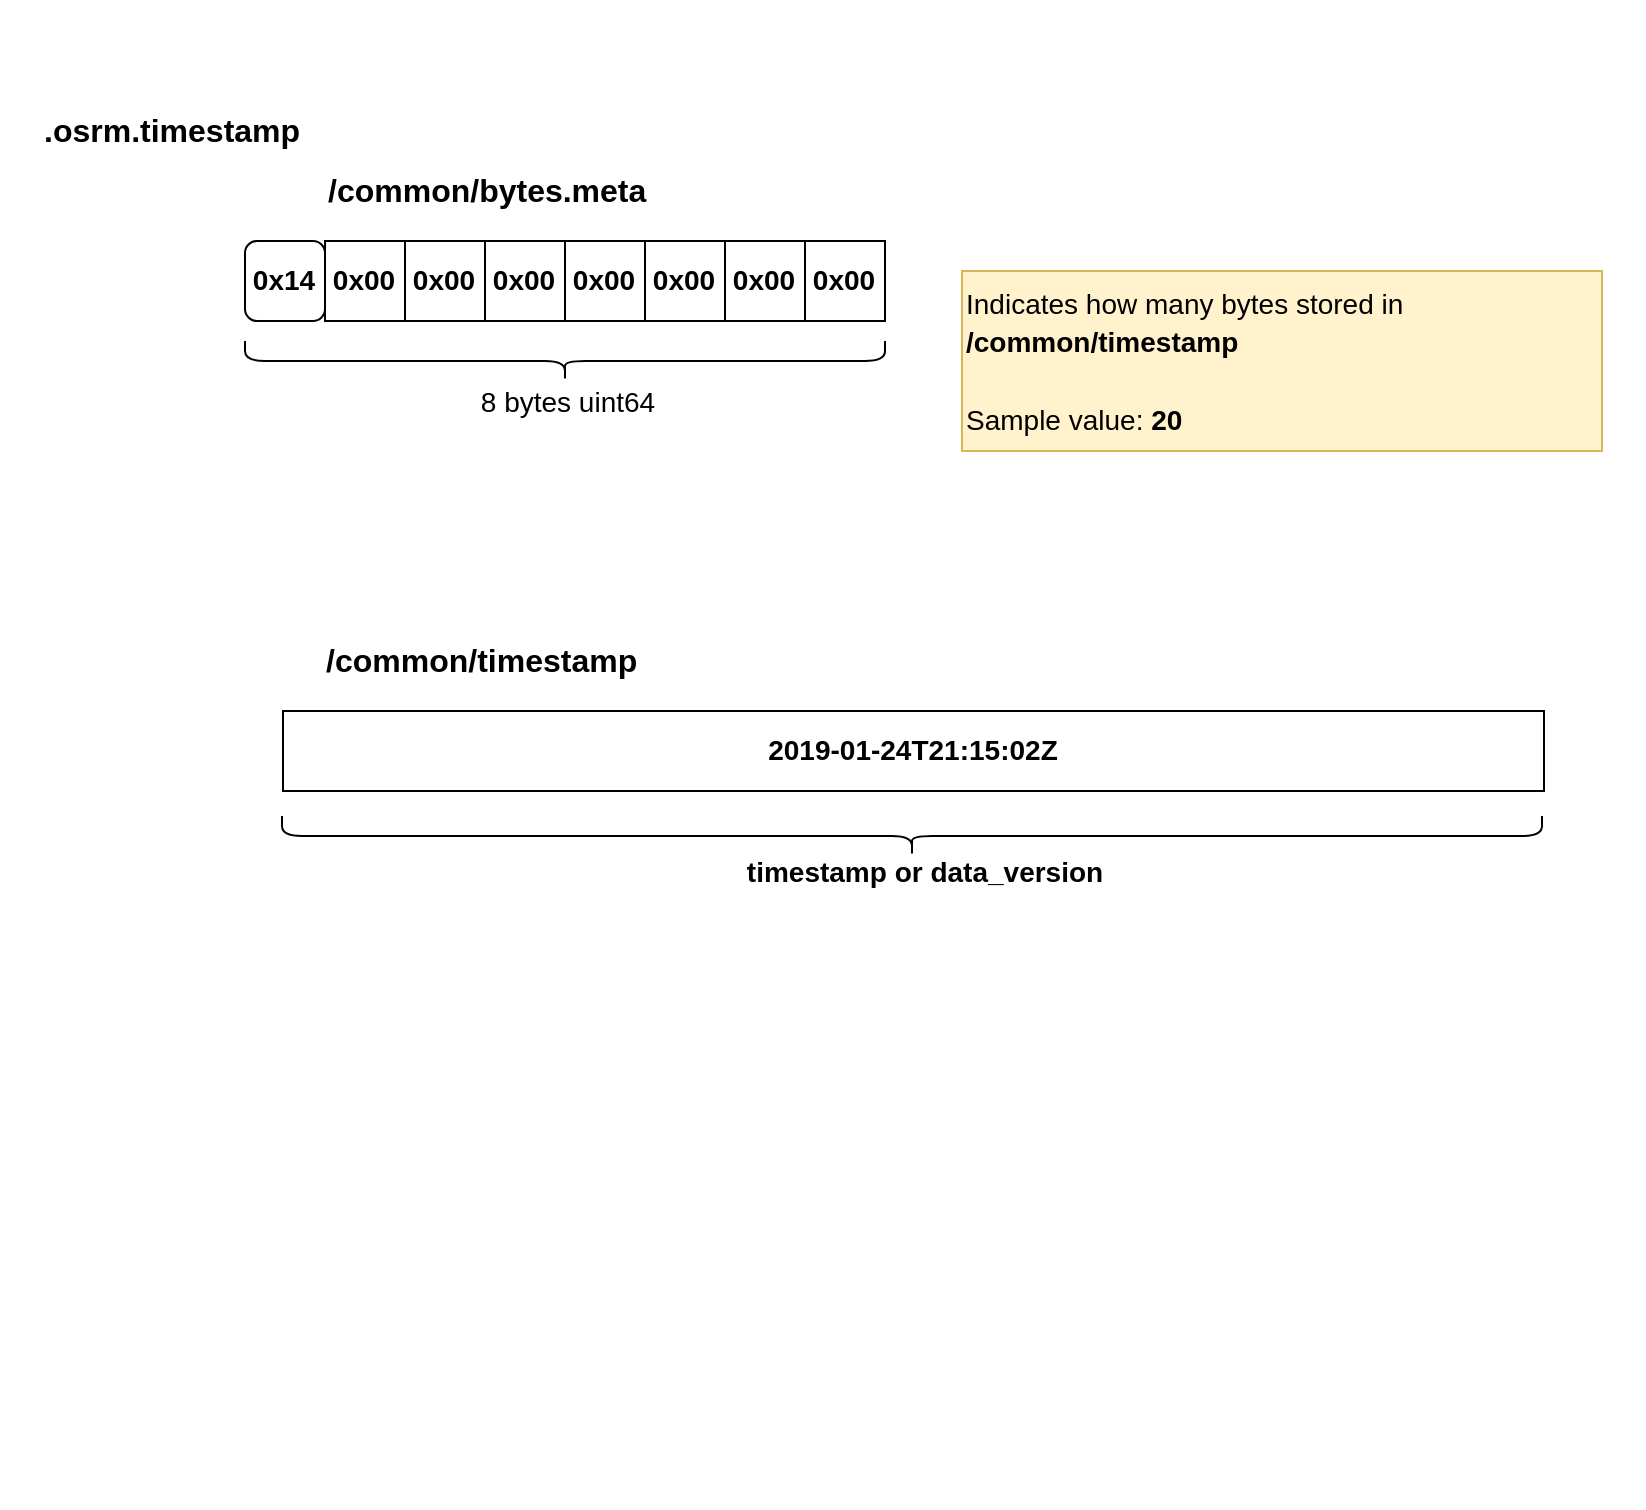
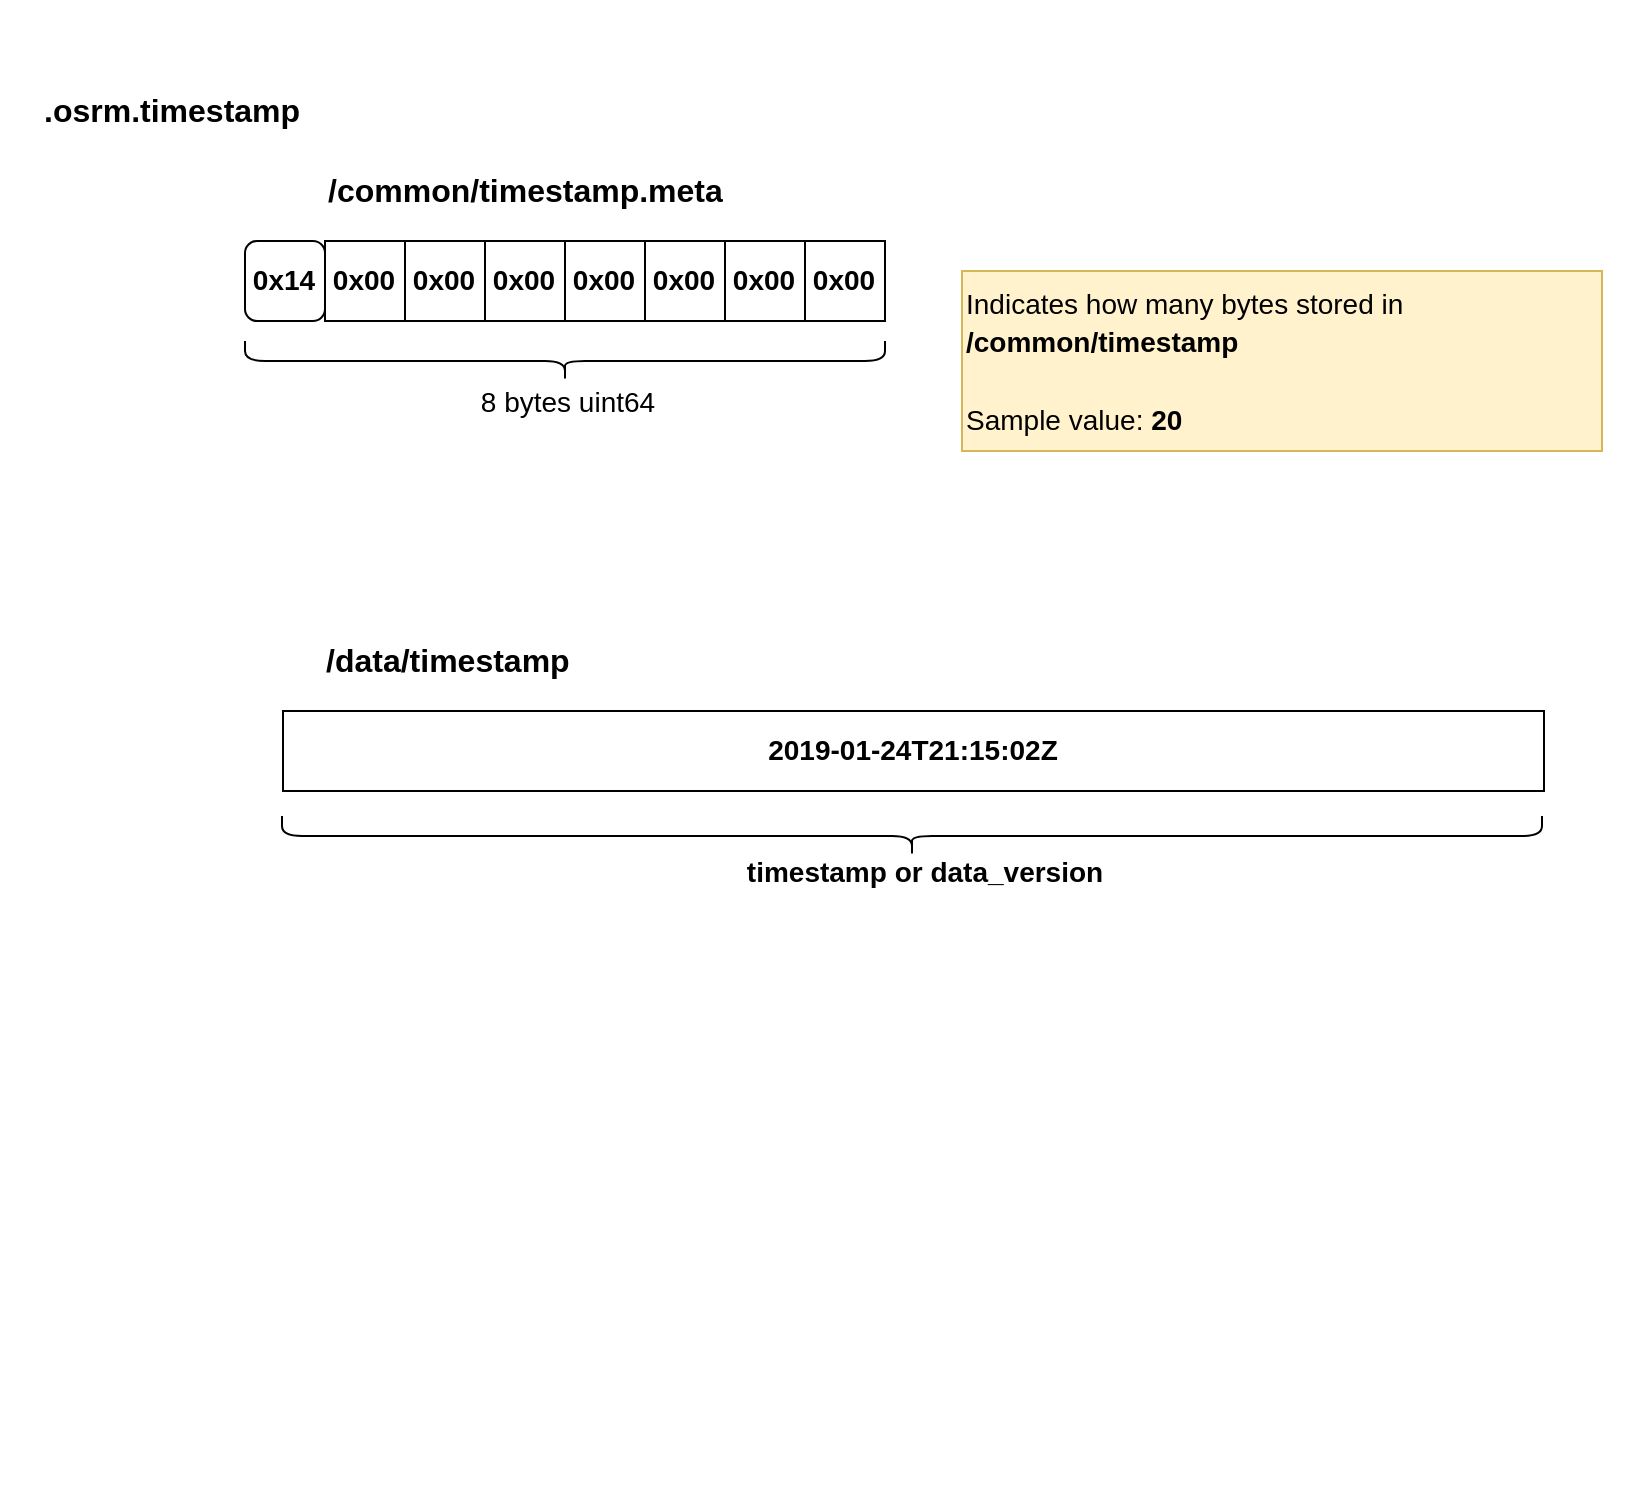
  <mxCell id="0" />
  <mxCell id="1" parent="0" />
  <mxCell id="2" value="0x14" style="whiteSpace=wrap;html=1;fontStyle=1;fontSize=14;rounded=1;" parent="1" vertex="1"><mxGeometry x="122" y="120" width="40" height="40" as="geometry" /></mxCell>
  <mxCell id="3" value="0x00" style="rounded=0;whiteSpace=wrap;html=1;fontStyle=1;fontSize=14;" parent="1" vertex="1"><mxGeometry x="162" y="120" width="40" height="40" as="geometry" /></mxCell>
  <mxCell id="4" value="0x00" style="rounded=0;whiteSpace=wrap;html=1;fontStyle=1;fontSize=14;" parent="1" vertex="1"><mxGeometry x="202" y="120" width="40" height="40" as="geometry" /></mxCell>
  <mxCell id="5" value="0x00" style="rounded=0;whiteSpace=wrap;html=1;fontStyle=1;fontSize=14;" parent="1" vertex="1"><mxGeometry x="242" y="120" width="40" height="40" as="geometry" /></mxCell>
  <mxCell id="6" value="0x00" style="rounded=0;whiteSpace=wrap;html=1;fontStyle=1;fontSize=14;" parent="1" vertex="1"><mxGeometry x="282" y="120" width="40" height="40" as="geometry" /></mxCell>
  <mxCell id="7" value="0x00" style="rounded=0;whiteSpace=wrap;html=1;fontStyle=1;fontSize=14;" parent="1" vertex="1"><mxGeometry x="322" y="120" width="40" height="40" as="geometry" /></mxCell>
  <mxCell id="8" value="0x00" style="rounded=0;whiteSpace=wrap;html=1;fontStyle=1;fontSize=14;" parent="1" vertex="1"><mxGeometry x="362" y="120" width="40" height="40" as="geometry" /></mxCell>
  <mxCell id="9" value="0x00" style="rounded=0;whiteSpace=wrap;html=1;fontStyle=1;fontSize=14;" parent="1" vertex="1"><mxGeometry x="402" y="120" width="40" height="40" as="geometry" /></mxCell>
  <mxCell id="10" value="" style="shape=curlyBracket;whiteSpace=wrap;html=1;rounded=1;fontSize=14;rotation=-90;" parent="1" vertex="1"><mxGeometry x="272" y="20" width="20" height="320" as="geometry" /></mxCell>
  <mxCell id="11" value="8 bytes uint64" style="text;html=1;strokeColor=none;fillColor=none;align=center;verticalAlign=middle;whiteSpace=wrap;rounded=0;fontSize=14;" parent="1" vertex="1"><mxGeometry x="202" y="191" width="164" height="20" as="geometry" /></mxCell>
- <mxCell id="12" value=".osrm.timestamp" style="text;html=1;strokeColor=none;fillColor=none;align=left;verticalAlign=middle;whiteSpace=wrap;rounded=0;fontSize=16;fontStyle=1" parent="1" vertex="1"><mxGeometry x="20" y="55" width="245" height="20" as="geometry" /></mxCell>
- <mxCell id="13" value="/common/bytes.meta" style="text;html=1;strokeColor=none;fillColor=none;align=left;verticalAlign=middle;whiteSpace=wrap;rounded=0;fontSize=16;fontStyle=1" parent="1" vertex="1"><mxGeometry x="162" y="85" width="245" height="20" as="geometry" /></mxCell>
+ <mxCell id="12" value=".osrm.timestamp" style="text;html=1;strokeColor=none;fillColor=none;align=left;verticalAlign=middle;whiteSpace=wrap;rounded=0;fontSize=16;fontStyle=1" parent="1" vertex="1"><mxGeometry x="20" y="45" width="245" height="20" as="geometry" /></mxCell>
+ <mxCell id="13" value="/common/timestamp.meta" style="text;html=1;strokeColor=none;fillColor=none;align=left;verticalAlign=middle;whiteSpace=wrap;rounded=0;fontSize=16;fontStyle=1" parent="1" vertex="1"><mxGeometry x="162" y="85" width="245" height="20" as="geometry" /></mxCell>
  <mxCell id="14" value="&lt;font style=&quot;font-size: 14px&quot;&gt;&lt;span style=&quot;font-weight: normal&quot;&gt;Indicates how many bytes stored in &lt;br&gt;&lt;/span&gt;/common/timestamp&lt;br&gt;&lt;br&gt;&lt;span style=&quot;font-weight: 400 ; text-align: center&quot;&gt;Sample value:&amp;nbsp;&lt;/span&gt;&lt;b style=&quot;text-align: center&quot;&gt;20&lt;/b&gt;&lt;br&gt;&lt;/font&gt;" style="text;html=1;strokeColor=#d6b656;fillColor=#fff2cc;align=left;verticalAlign=middle;whiteSpace=wrap;rounded=0;fontSize=16;fontStyle=1" parent="1" vertex="1"><mxGeometry x="480.5" y="135" width="320" height="90" as="geometry" /></mxCell>
- <mxCell id="15" value="/common/timestamp" style="text;html=1;strokeColor=none;fillColor=none;align=left;verticalAlign=middle;whiteSpace=wrap;rounded=0;fontSize=16;fontStyle=1" parent="1" vertex="1"><mxGeometry x="161" y="320" width="245" height="20" as="geometry" /></mxCell>
+ <mxCell id="15" value="/data/timestamp" style="text;html=1;strokeColor=none;fillColor=none;align=left;verticalAlign=middle;whiteSpace=wrap;rounded=0;fontSize=16;fontStyle=1" parent="1" vertex="1"><mxGeometry x="161" y="320" width="245" height="20" as="geometry" /></mxCell>
  <mxCell id="16" value="2019-01-24T21:15:02Z" style="rounded=0;whiteSpace=wrap;html=1;fontStyle=1;fontSize=14;" parent="1" vertex="1"><mxGeometry x="141" y="355" width="630.5" height="40" as="geometry" /></mxCell>
  <mxCell id="17" value="" style="shape=curlyBracket;whiteSpace=wrap;html=1;rounded=1;fontSize=14;rotation=-90;" parent="1" vertex="1"><mxGeometry x="445.5" y="102.5" width="20" height="630" as="geometry" /></mxCell>
  <mxCell id="18" value="&lt;b&gt;timestamp or data_version&lt;/b&gt;&lt;b&gt;&lt;br&gt;&lt;/b&gt;" style="text;html=1;strokeColor=none;fillColor=none;align=center;verticalAlign=middle;whiteSpace=wrap;rounded=0;fontSize=14;" parent="1" vertex="1"><mxGeometry x="320" y="408" width="285" height="55" as="geometry" /></mxCell>
